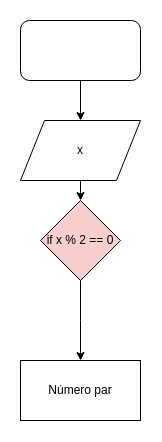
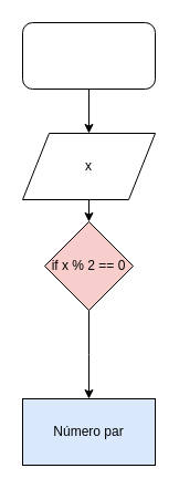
  <mxCell id="0" />
  <mxCell id="1" parent="0" />
  <mxCell id="2" value="" style="rounded=1;whiteSpace=wrap;html=1;" vertex="1" parent="1"><mxGeometry x="20" y="20" width="120" height="60" as="geometry" /></mxCell>
  <mxCell id="3" value="" style="endArrow=classic;html=1;" edge="1" parent="1" target="4"><mxGeometry width="50" height="50" relative="1" as="geometry"><mxPoint x="80" y="80" as="sourcePoint" /><mxPoint x="80" y="150" as="targetPoint" /></mxGeometry></mxCell>
  <mxCell id="4" value="x" style="shape=parallelogram;perimeter=parallelogramPerimeter;whiteSpace=wrap;html=1;" vertex="1" parent="1"><mxGeometry x="20" y="120" width="120" height="60" as="geometry" /></mxCell>
  <mxCell id="5" value="" style="endArrow=classic;html=1;" edge="1" parent="1" target="7"><mxGeometry width="50" height="50" relative="1" as="geometry"><mxPoint x="80" y="180" as="sourcePoint" /><mxPoint x="80" y="240" as="targetPoint" /></mxGeometry></mxCell>
  <mxCell id="6" value="" style="edgeStyle=orthogonalEdgeStyle;rounded=0;orthogonalLoop=1;jettySize=auto;html=1;" edge="1" parent="1" source="7"><mxGeometry relative="1" as="geometry"><mxPoint x="80" y="360" as="targetPoint" /></mxGeometry></mxCell>
  <mxCell id="7" value="if x % 2 == 0" style="rhombus;whiteSpace=wrap;html=1;fillColor=#f8cecc;" vertex="1" parent="1"><mxGeometry x="40" y="200" width="80" height="80" as="geometry" /></mxCell>
- <mxCell id="8" value="Número par" style="rounded=0;whiteSpace=wrap;html=1;" vertex="1" parent="1"><mxGeometry x="20" y="360" width="120" height="60" as="geometry" /></mxCell>
+ <mxCell id="8" value="Número par" style="rounded=0;whiteSpace=wrap;html=1;fillColor=#dae8fc;" vertex="1" parent="1"><mxGeometry x="20" y="360" width="120" height="60" as="geometry" /></mxCell>
